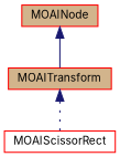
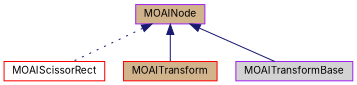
  digraph {
    fontname=Inter
    node [color=red fillcolor=tan fontname=Inter fontsize=10 shape=record style=filled]
    edge [color=midnightblue dir=back fontname=Inter fontsize=10 labelfontname=FreeSans labelfontsize=10 style=solid]
    n1 [fillcolor=white fontcolor=black height=0.2 label=MOAIScissorRect width=0.4]
    n2 [height=0.2 label=MOAITransform width=0.4]
-   n4 [height=0.2 label=MOAINode width=0.4]
-   n2 -> n1 [style=dotted]
+   n3 [color=purple fillcolor=lightgrey height=0.2 label=MOAITransformBase width=0.4]
+   n4 [color=purple height=0.2 label=MOAINode width=0.4]
+   n4 -> n1 [style=dotted]
    n4 -> n2
+   n4 -> n3
  }
